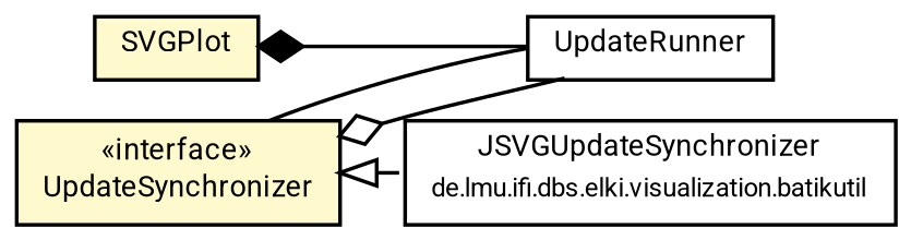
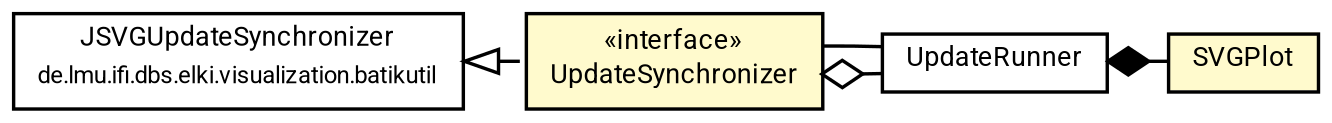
  digraph {
    nodesep=0.15
    rankdir=LR
    ranksep=0.25
    node [fontcolor=black fontname=Roboto fontsize=8 margin=0 shape=plaintext]
    edge [arrowhead=none color=black fontname=Roboto fontsize=7 labelfontname=Roboto labelfontsize=7 dir=back]
    n1 [height=0 label=<<table title="de.lmu.ifi.dbs.elki.visualization.batikutil.JSVGUpdateSynchronizer" border="0" cellborder="1" cellspacing="0" cellpadding="2" href="../batikutil/JSVGUpdateSynchronizer.html" target="_parent"> 		<tr><td><table border="0" cellspacing="0" cellpadding="1"> 		<tr><td align="center" balign="center"> <font face="Roboto">JSVGUpdateSynchronizer</font> </td></tr> 		<tr><td align="center" balign="center"> <font face="Roboto" point-size="7.0">de.lmu.ifi.dbs.elki.visualization.batikutil</font> </td></tr> 		</table></td></tr> 		</table>> width=0]
    n2 [height=0 label=<<table title="de.lmu.ifi.dbs.elki.visualization.svg.UpdateRunner" border="0" cellborder="1" cellspacing="0" cellpadding="2" href="UpdateRunner.html" target="_parent"> 		<tr><td><table border="0" cellspacing="0" cellpadding="1"> 		<tr><td align="center" balign="center"> <font face="Roboto">UpdateRunner</font> </td></tr> 		</table></td></tr> 		</table>> width=0]
    n3 [height=0 label=<<table title="de.lmu.ifi.dbs.elki.visualization.svg.UpdateSynchronizer" border="0" cellborder="1" cellspacing="0" cellpadding="2" bgcolor="lemonChiffon" href="UpdateSynchronizer.html" target="_parent"> 		<tr><td><table border="0" cellspacing="0" cellpadding="1"> 		<tr><td align="center" balign="center"> &#171;interface&#187; </td></tr> 		<tr><td align="center" balign="center"> <font face="Roboto">UpdateSynchronizer</font> </td></tr> 		</table></td></tr> 		</table>> width=0]
    n4 [height=0 label=<<table title="de.lmu.ifi.dbs.elki.visualization.svg.SVGPlot" border="0" cellborder="1" cellspacing="0" cellpadding="2" bgcolor="LemonChiffon" href="SVGPlot.html" target="_parent"> 		<tr><td><table border="0" cellspacing="0" cellpadding="1"> 		<tr><td align="center" balign="center"> <font face="Roboto">SVGPlot</font> </td></tr> 		</table></td></tr> 		</table>> width=0]
    n2 -> n3 [weight=2 dir=""]
-   n3 -> n1 [arrowtail=empty style=dashed weight=9 arrowhead=""]
+   n1 -> n3 [arrowtail=empty style=dashed weight=9 arrowhead=""]
    n3 -> n2 [arrowtail=ediamond weight=4]
-   n4 -> n2 [arrowtail=diamond weight=6]
+   n2 -> n4 [arrowtail=diamond weight=6]
  }
